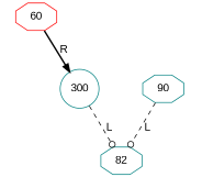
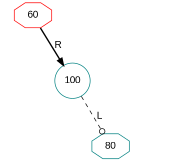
  digraph {
    fontname="Liberation Sans"
    node [fontname="Liberation Sans"]
    edge [fontname="Liberation Sans" style=invis]
    60 [color=red shape=octagon]
    HD0 [style=invis]
-   100 [color=teal shape=circle label=300]
+   100 [color=teal shape=circle]
    HD1 [style=invis]
-   80 [color=teal shape=octagon label=82]
-   90 [color=teal shape=octagon]
+   80 [color=teal shape=octagon]
    HD2 [style=invis]
    60 -> HD0 [label=L]
    60 -> 100 [arrowhead=normal label=R style=bold]
    100 -> HD1 [label=R]
    100 -> 80 [arrowhead=odot label=L style=dashed]
-   90 -> 80 [arrowhead=odot label=L style=dashed]
-   90 -> HD2 [label=R]
  }
